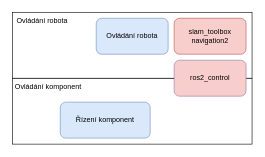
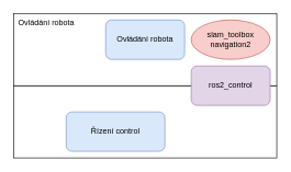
  <mxCell id="0" />
  <mxCell id="1" parent="0" />
  <mxCell id="2" value="" style="rounded=0;whiteSpace=wrap;html=1;" parent="1" vertex="1"><mxGeometry x="20" y="130" width="400" height="110" as="geometry" /></mxCell>
  <mxCell id="3" value="" style="rounded=0;whiteSpace=wrap;html=1;" parent="1" vertex="1"><mxGeometry x="20" y="20" width="400" height="110" as="geometry" /></mxCell>
- <mxCell id="4" value="Řízení komponent" style="rounded=1;whiteSpace=wrap;html=1;fillColor=#dae8fc;strokeColor=#6c8ebf;" parent="1" vertex="1"><mxGeometry x="100" y="170" width="150" height="60" as="geometry" /></mxCell>
+ <mxCell id="4" value="Řízení control" style="rounded=1;whiteSpace=wrap;html=1;fillColor=#dae8fc;strokeColor=#6c8ebf;" parent="1" vertex="1"><mxGeometry x="100" y="170" width="150" height="60" as="geometry" /></mxCell>
  <mxCell id="5" value="Ovládání robota" style="rounded=1;whiteSpace=wrap;html=1;fillColor=#dae8fc;strokeColor=#6c8ebf;" parent="1" vertex="1"><mxGeometry x="160" y="30" width="120" height="60" as="geometry" /></mxCell>
- <mxCell id="6" value="slam_toolbox&lt;div&gt;navigation2&lt;/div&gt;" style="rounded=1;whiteSpace=wrap;html=1;fillColor=#f8cecc;strokeColor=#b85450;" parent="1" vertex="1"><mxGeometry x="290" y="30" width="120" height="60" as="geometry" /></mxCell>
- <mxCell id="7" value="ros2_control" style="rounded=1;whiteSpace=wrap;html=1;fillColor=#f8cecc;strokeColor=#9673a6;" parent="1" vertex="1"><mxGeometry x="290" y="100" width="120" height="60" as="geometry" /></mxCell>
- <mxCell id="8" value="Ovládání komponent" style="text;html=1;align=center;verticalAlign=middle;whiteSpace=wrap;rounded=0;" parent="1" vertex="1"><mxGeometry x="20" y="130" width="120" height="30" as="geometry" /></mxCell>
+ <mxCell id="6" value="slam_toolbox&lt;div&gt;navigation2&lt;/div&gt;" style="ellipse;whiteSpace=wrap;html=1;fillColor=#f8cecc;strokeColor=#b85450;" parent="1" vertex="1"><mxGeometry x="290" y="30" width="120" height="60" as="geometry" /></mxCell>
+ <mxCell id="7" value="ros2_control" style="rounded=1;whiteSpace=wrap;html=1;fillColor=#e1d5e7;strokeColor=#9673a6;" parent="1" vertex="1"><mxGeometry x="290" y="100" width="120" height="60" as="geometry" /></mxCell>
  <mxCell id="9" value="Ovládání robota" style="text;html=1;align=center;verticalAlign=middle;whiteSpace=wrap;rounded=0;" parent="1" vertex="1"><mxGeometry x="20" y="20" width="100" height="30" as="geometry" /></mxCell>
